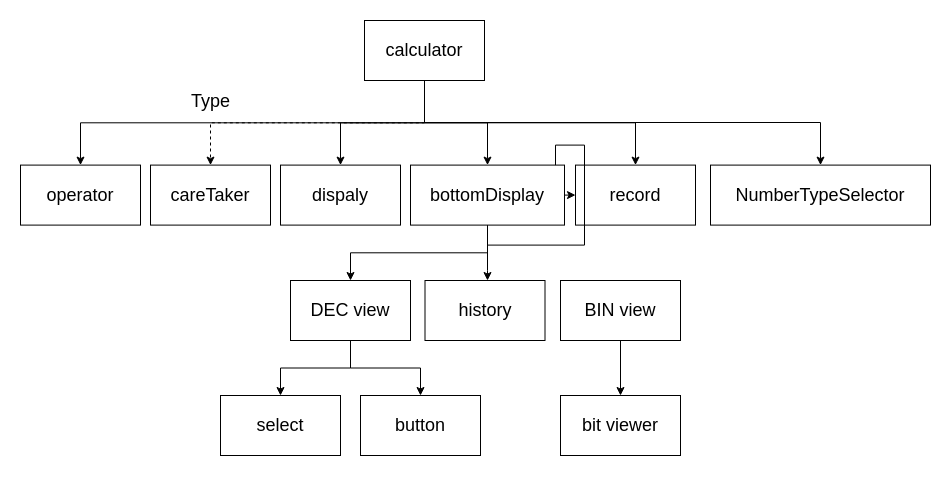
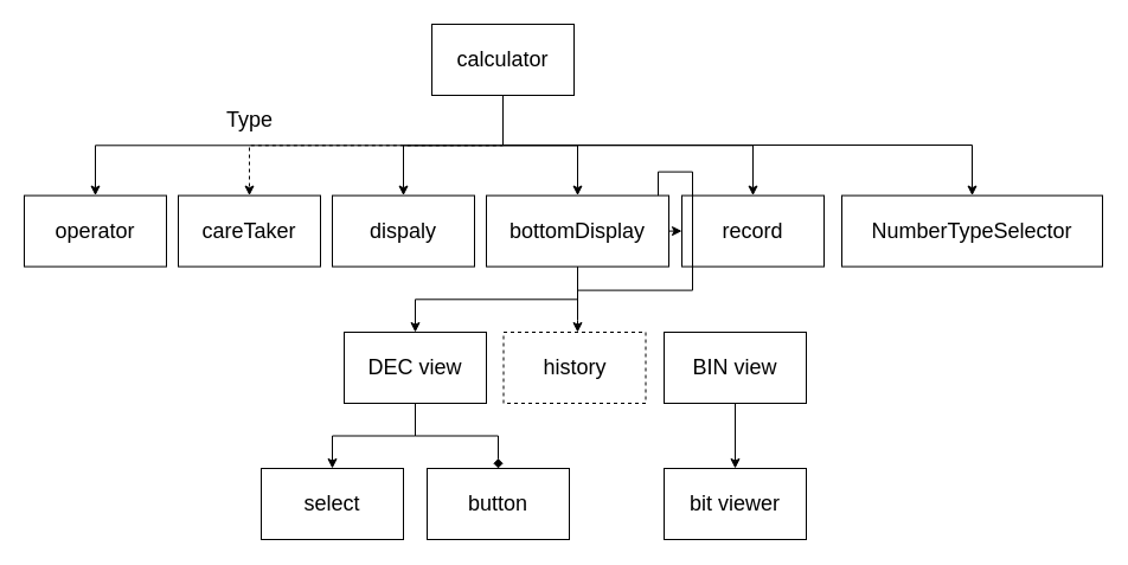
  <mxCell id="0" />
  <mxCell id="1" parent="0" />
  <mxCell id="2" style="edgeStyle=orthogonalEdgeStyle;rounded=0;orthogonalLoop=1;jettySize=auto;html=1;exitX=0.5;exitY=1;exitDx=0;exitDy=0;entryX=0.5;entryY=0;entryDx=0;entryDy=0;" parent="1" source="28" target="11" edge="1"><mxGeometry relative="1" as="geometry"><mxPoint x="150" y="90" as="sourcePoint" /></mxGeometry></mxCell>
  <mxCell id="3" value="&lt;font style=&quot;font-size: 18px&quot;&gt;Type&lt;/font&gt;" style="edgeLabel;html=1;align=center;verticalAlign=middle;resizable=0;points=[];" parent="2" vertex="1" connectable="0"><mxGeometry x="-0.069" y="-3" relative="1" as="geometry"><mxPoint x="-57.3" y="-19.3" as="offset" /></mxGeometry></mxCell>
  <mxCell id="4" style="edgeStyle=orthogonalEdgeStyle;rounded=0;orthogonalLoop=1;jettySize=auto;html=1;exitX=0.5;exitY=1;exitDx=0;exitDy=0;entryX=0.5;entryY=0;entryDx=0;entryDy=0;dashed=1;" parent="1" source="28" target="12" edge="1"><mxGeometry relative="1" as="geometry"><mxPoint x="210" y="120" as="sourcePoint" /></mxGeometry></mxCell>
  <mxCell id="5" style="edgeStyle=orthogonalEdgeStyle;rounded=0;orthogonalLoop=1;jettySize=auto;html=1;exitX=0.5;exitY=1;exitDx=0;exitDy=0;entryX=0.5;entryY=0;entryDx=0;entryDy=0;" parent="1" source="28" target="9" edge="1"><mxGeometry relative="1" as="geometry"><mxPoint x="270" y="90" as="sourcePoint" /></mxGeometry></mxCell>
  <mxCell id="6" style="edgeStyle=orthogonalEdgeStyle;rounded=0;orthogonalLoop=1;jettySize=auto;html=1;exitX=0.5;exitY=1;exitDx=0;exitDy=0;entryX=0.5;entryY=0;entryDx=0;entryDy=0;" parent="1" source="28" target="18" edge="1"><mxGeometry relative="1" as="geometry"><mxPoint x="270" y="90" as="sourcePoint" /></mxGeometry></mxCell>
  <mxCell id="7" style="edgeStyle=orthogonalEdgeStyle;rounded=0;orthogonalLoop=1;jettySize=auto;html=1;exitX=0.5;exitY=1;exitDx=0;exitDy=0;entryX=0.5;entryY=0;entryDx=0;entryDy=0;" parent="1" source="28" target="10" edge="1"><mxGeometry relative="1" as="geometry"><mxPoint x="270" y="90" as="sourcePoint" /></mxGeometry></mxCell>
  <mxCell id="8" style="edgeStyle=orthogonalEdgeStyle;rounded=0;orthogonalLoop=1;jettySize=auto;html=1;entryX=0.5;entryY=0;entryDx=0;entryDy=0;exitX=0.5;exitY=1;exitDx=0;exitDy=0;" parent="1" source="28" target="27" edge="1"><mxGeometry relative="1" as="geometry"><mxPoint x="270" y="90" as="sourcePoint" /><Array as="points"><mxPoint x="424" y="122" /><mxPoint x="820" y="122" /></Array></mxGeometry></mxCell>
  <mxCell id="9" value="&lt;span style=&quot;font-size: 18px&quot;&gt;dispaly&lt;br&gt;&lt;/span&gt;" style="whiteSpace=wrap;html=1;rounded=0;" parent="1" vertex="1"><mxGeometry x="280" y="164.6" width="120" height="60" as="geometry" /></mxCell>
  <mxCell id="10" value="&lt;span style=&quot;font-size: 18px&quot;&gt;record&lt;br&gt;&lt;/span&gt;" style="whiteSpace=wrap;html=1;rounded=0;" parent="1" vertex="1"><mxGeometry x="575" y="164.6" width="120" height="60" as="geometry" /></mxCell>
  <mxCell id="11" value="&lt;span style=&quot;font-size: 18px&quot;&gt;operator&lt;/span&gt;" style="rounded=0;whiteSpace=wrap;html=1;" parent="1" vertex="1"><mxGeometry x="20" y="164.6" width="120" height="60" as="geometry" /></mxCell>
  <mxCell id="12" value="&lt;span style=&quot;font-size: 18px&quot;&gt;careTaker&lt;/span&gt;" style="rounded=0;whiteSpace=wrap;html=1;" parent="1" vertex="1"><mxGeometry x="150" y="164.6" width="120" height="60" as="geometry" /></mxCell>
- <mxCell id="13" value="&lt;span style=&quot;font-size: 18px&quot;&gt;history&lt;br&gt;&lt;/span&gt;" style="whiteSpace=wrap;html=1;rounded=0;" parent="1" vertex="1"><mxGeometry x="424.5" y="280" width="120" height="60" as="geometry" /></mxCell>
+ <mxCell id="13" value="&lt;span style=&quot;font-size: 18px&quot;&gt;history&lt;br&gt;&lt;/span&gt;" style="whiteSpace=wrap;html=1;rounded=0;dashed=1;" parent="1" vertex="1"><mxGeometry x="424.5" y="280" width="120" height="60" as="geometry" /></mxCell>
  <mxCell id="14" style="edgeStyle=orthogonalEdgeStyle;rounded=0;orthogonalLoop=1;jettySize=auto;html=1;exitX=0.5;exitY=1;exitDx=0;exitDy=0;" parent="1" source="18" edge="1"><mxGeometry relative="1" as="geometry"><mxPoint x="487" y="225" as="targetPoint" /></mxGeometry></mxCell>
  <mxCell id="15" value="" style="edgeStyle=orthogonalEdgeStyle;rounded=0;orthogonalLoop=1;jettySize=auto;html=1;" parent="1" source="18" target="13" edge="1"><mxGeometry relative="1" as="geometry"><Array as="points"><mxPoint x="487" y="270" /><mxPoint x="487" y="270" /></Array></mxGeometry></mxCell>
  <mxCell id="16" style="edgeStyle=orthogonalEdgeStyle;rounded=0;orthogonalLoop=1;jettySize=auto;html=1;exitX=0.5;exitY=1;exitDx=0;exitDy=0;" parent="1" source="18" target="10" edge="1"><mxGeometry relative="1" as="geometry" /></mxCell>
  <mxCell id="17" style="edgeStyle=orthogonalEdgeStyle;rounded=0;orthogonalLoop=1;jettySize=auto;html=1;exitX=0.5;exitY=1;exitDx=0;exitDy=0;entryX=0.5;entryY=0;entryDx=0;entryDy=0;" parent="1" source="18" target="21" edge="1"><mxGeometry relative="1" as="geometry" /></mxCell>
  <mxCell id="18" value="&lt;font style=&quot;font-size: 18px&quot;&gt;bottomDisplay&lt;/font&gt;" style="whiteSpace=wrap;html=1;rounded=0;" parent="1" vertex="1"><mxGeometry x="410" y="164.6" width="154" height="60" as="geometry" /></mxCell>
- <mxCell id="19" value="" style="edgeStyle=orthogonalEdgeStyle;rounded=0;orthogonalLoop=1;jettySize=auto;html=1;" parent="1" source="21" target="26" edge="1"><mxGeometry relative="1" as="geometry" /></mxCell>
+ <mxCell id="19" value="" style="edgeStyle=orthogonalEdgeStyle;rounded=0;orthogonalLoop=1;jettySize=auto;html=1;endArrow=diamond;" parent="1" source="21" target="26" edge="1"><mxGeometry relative="1" as="geometry" /></mxCell>
  <mxCell id="20" style="edgeStyle=orthogonalEdgeStyle;rounded=0;orthogonalLoop=1;jettySize=auto;html=1;exitX=0.5;exitY=1;exitDx=0;exitDy=0;entryX=0.5;entryY=0;entryDx=0;entryDy=0;" parent="1" source="21" target="24" edge="1"><mxGeometry relative="1" as="geometry" /></mxCell>
  <mxCell id="21" value="&lt;span style=&quot;font-size: 18px&quot;&gt;DEC view&lt;br&gt;&lt;/span&gt;" style="whiteSpace=wrap;html=1;rounded=0;" parent="1" vertex="1"><mxGeometry x="290" y="280" width="120" height="60" as="geometry" /></mxCell>
  <mxCell id="22" value="" style="edgeStyle=orthogonalEdgeStyle;rounded=0;orthogonalLoop=1;jettySize=auto;html=1;" parent="1" source="23" target="25" edge="1"><mxGeometry relative="1" as="geometry" /></mxCell>
  <mxCell id="23" value="&lt;font style=&quot;font-size: 18px&quot;&gt;BIN view&lt;/font&gt;" style="whiteSpace=wrap;html=1;rounded=0;" parent="1" vertex="1"><mxGeometry x="560" y="280" width="120" height="60" as="geometry" /></mxCell>
  <mxCell id="24" value="&lt;span style=&quot;font-size: 18px&quot;&gt;select&lt;br&gt;&lt;/span&gt;" style="whiteSpace=wrap;html=1;rounded=0;" parent="1" vertex="1"><mxGeometry x="220" y="395" width="120" height="60" as="geometry" /></mxCell>
  <mxCell id="25" value="&lt;span style=&quot;font-size: 18px&quot;&gt;bit viewer&lt;br&gt;&lt;/span&gt;" style="whiteSpace=wrap;html=1;rounded=0;" parent="1" vertex="1"><mxGeometry x="560" y="395" width="120" height="60" as="geometry" /></mxCell>
  <mxCell id="26" value="&lt;span style=&quot;font-size: 18px&quot;&gt;button&lt;br&gt;&lt;/span&gt;" style="whiteSpace=wrap;html=1;rounded=0;" parent="1" vertex="1"><mxGeometry x="360" y="395" width="120" height="60" as="geometry" /></mxCell>
  <mxCell id="27" value="&lt;span style=&quot;font-size: 18px&quot;&gt;NumberTypeSelector&lt;br&gt;&lt;/span&gt;" style="whiteSpace=wrap;html=1;rounded=0;" parent="1" vertex="1"><mxGeometry x="710" y="164.6" width="220" height="60" as="geometry" /></mxCell>
  <mxCell id="28" value="&lt;font style=&quot;font-size: 18px&quot;&gt;calculator&lt;/font&gt;" style="rounded=0;whiteSpace=wrap;html=1;" parent="1" vertex="1"><mxGeometry x="364" y="20" width="120" height="60" as="geometry" /></mxCell>
